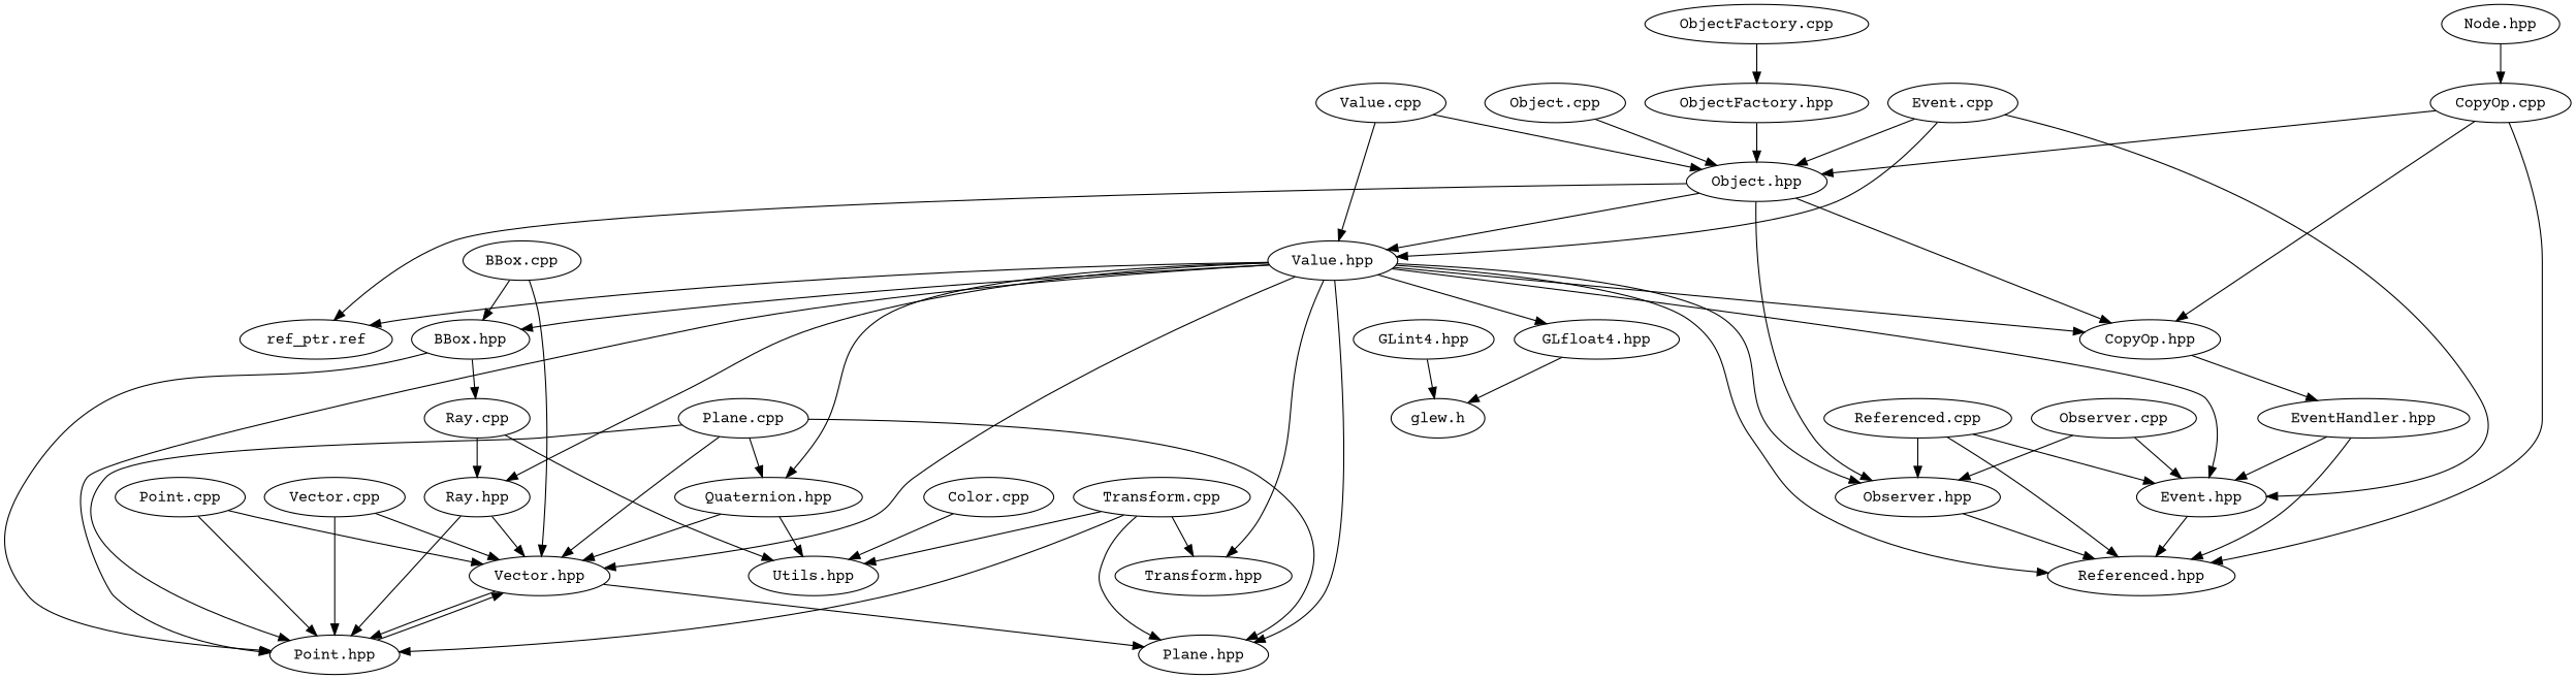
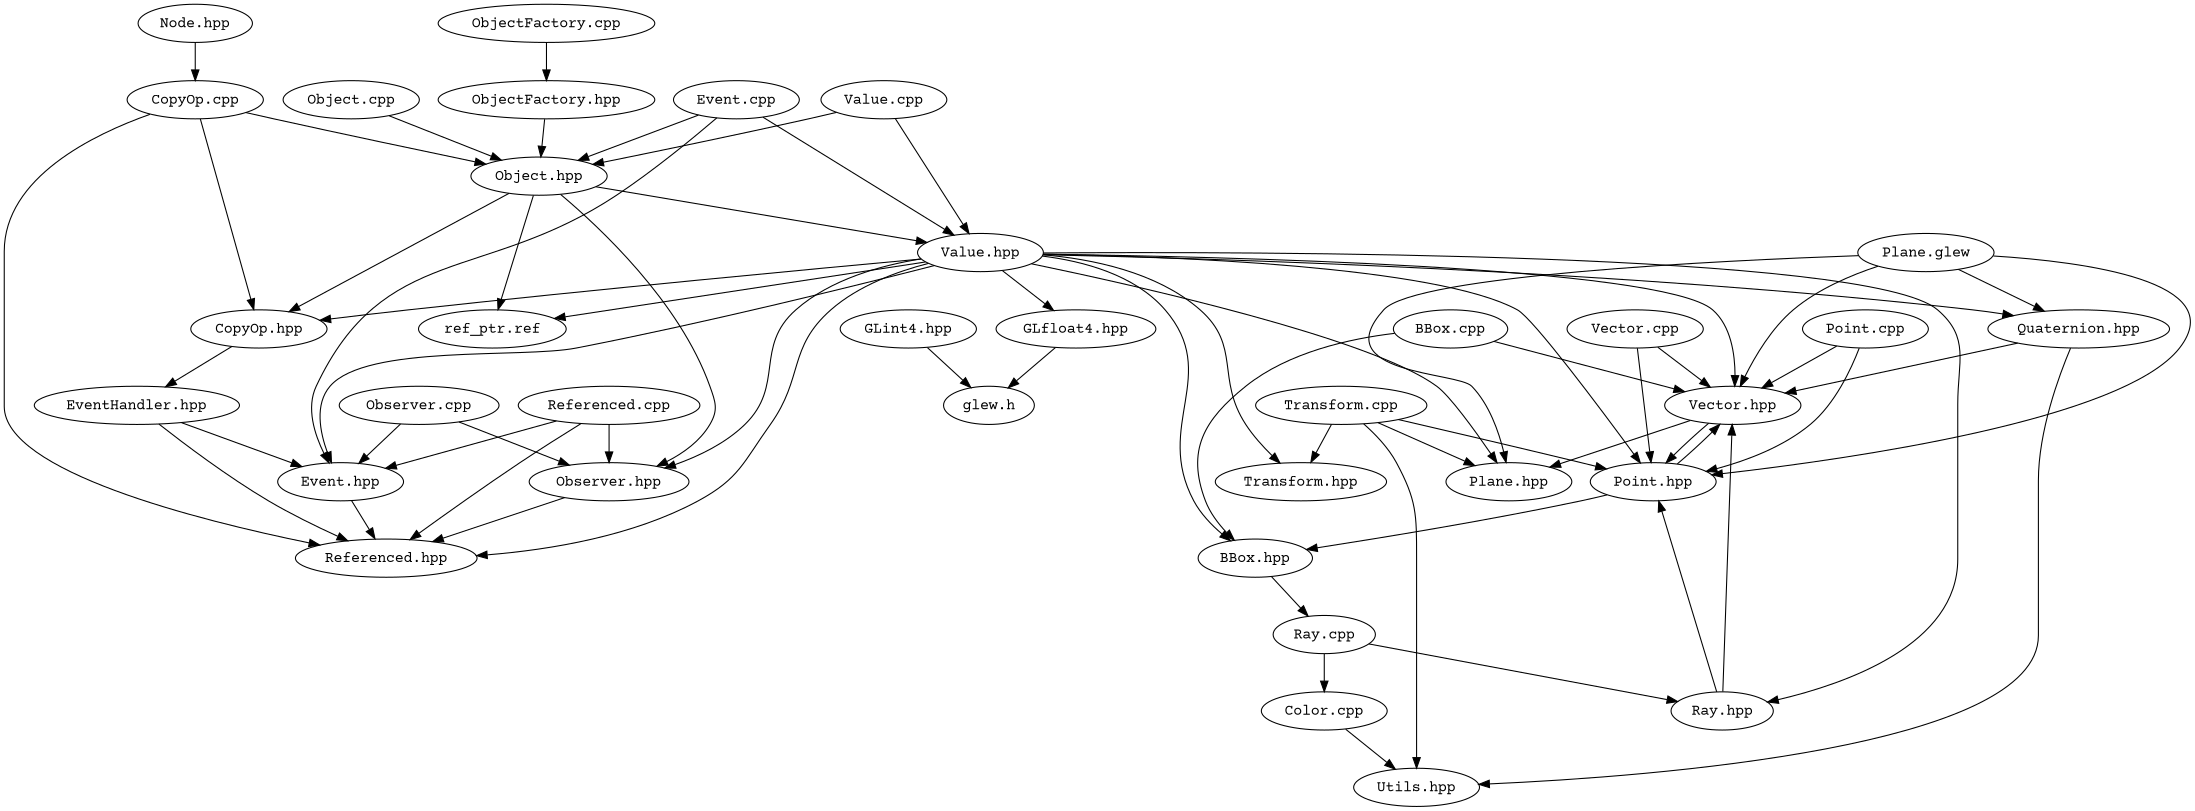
  digraph {
    clusterrank=local
    fontname="Courier Prime"
    fontsize=16
    node [fontname="Courier Prime"]
    edge [fontname="Courier Prime"]
    "Vector.hpp"
    "Plane.hpp"
    "Point.hpp"
    "Transform.cpp"
    "Transform.hpp"
    "Utils.hpp"
    "Value.hpp"
    "Ray.hpp"
    "Event.hpp"
    "Observer.hpp"
    "Referenced.hpp"
    "Quaternion.hpp"
    "CopyOp.hpp"
    "BBox.hpp"
    n15 [label="ref_ptr.ref"]
    "GLfloat4.hpp"
    "GLint4.hpp"
    "glew.h"
    "EventHandler.hpp"
    "Ray.cpp"
    "Vector.cpp"
    "Observer.cpp"
    "Event.cpp"
    "Object.hpp"
    "Point.cpp"
    "Referenced.cpp"
    "ObjectFactory.cpp"
    "ObjectFactory.hpp"
    "CopyOp.cpp"
    "Node.hpp"
    "Color.cpp"
    "Object.cpp"
    "BBox.cpp"
    "Value.cpp"
-   "Plane.cpp"
+   "Plane.cpp" [label="Plane.glew"]
    "Vector.hpp" -> "Plane.hpp"
    "Vector.hpp" -> "Point.hpp"
    "Point.hpp" -> "Vector.hpp"
    "Transform.cpp" -> "Plane.hpp"
    "Transform.cpp" -> "Point.hpp"
    "Transform.cpp" -> "Transform.hpp"
    "Transform.cpp" -> "Utils.hpp"
    "Value.hpp" -> "Vector.hpp"
    "Value.hpp" -> "Plane.hpp"
    "Value.hpp" -> "Point.hpp"
    "Value.hpp" -> "Transform.hpp"
    "Value.hpp" -> "Ray.hpp"
    "Value.hpp" -> "Event.hpp"
    "Value.hpp" -> "Observer.hpp"
    "Value.hpp" -> "Referenced.hpp"
    "Value.hpp" -> "Quaternion.hpp"
    "Value.hpp" -> "CopyOp.hpp"
    "Value.hpp" -> "BBox.hpp"
    "Value.hpp" -> n15
    "Value.hpp" -> "GLfloat4.hpp"
    "Ray.hpp" -> "Vector.hpp"
    "Ray.hpp" -> "Point.hpp"
    "Event.hpp" -> "Referenced.hpp"
    "Observer.hpp" -> "Referenced.hpp"
    "Quaternion.hpp" -> "Vector.hpp"
    "Quaternion.hpp" -> "Utils.hpp"
    "CopyOp.hpp" -> "EventHandler.hpp"
-   "BBox.hpp" -> "Point.hpp"
+   "Point.hpp" -> "BBox.hpp"
    "BBox.hpp" -> "Ray.cpp"
    "GLfloat4.hpp" -> "glew.h"
    "GLint4.hpp" -> "glew.h"
    "EventHandler.hpp" -> "Event.hpp"
    "EventHandler.hpp" -> "Referenced.hpp"
-   "Ray.cpp" -> "Utils.hpp"
+   "Ray.cpp" -> "Color.cpp"
    "Ray.cpp" -> "Ray.hpp"
    "Vector.cpp" -> "Vector.hpp"
    "Vector.cpp" -> "Point.hpp"
    "Observer.cpp" -> "Event.hpp"
    "Observer.cpp" -> "Observer.hpp"
    "Event.cpp" -> "Value.hpp"
    "Event.cpp" -> "Event.hpp"
    "Event.cpp" -> "Object.hpp"
    "Object.hpp" -> "Value.hpp"
    "Object.hpp" -> "Observer.hpp"
    "Object.hpp" -> "CopyOp.hpp"
    "Object.hpp" -> n15
    "Point.cpp" -> "Vector.hpp"
    "Point.cpp" -> "Point.hpp"
    "Referenced.cpp" -> "Event.hpp"
    "Referenced.cpp" -> "Observer.hpp"
    "Referenced.cpp" -> "Referenced.hpp"
    "ObjectFactory.cpp" -> "ObjectFactory.hpp"
    "ObjectFactory.hpp" -> "Object.hpp"
    "CopyOp.cpp" -> "Referenced.hpp"
    "CopyOp.cpp" -> "CopyOp.hpp"
    "CopyOp.cpp" -> "Object.hpp"
    "Node.hpp" -> "CopyOp.cpp"
    "Color.cpp" -> "Utils.hpp"
    "Object.cpp" -> "Object.hpp"
    "BBox.cpp" -> "Vector.hpp"
    "BBox.cpp" -> "BBox.hpp"
    "Value.cpp" -> "Value.hpp"
    "Value.cpp" -> "Object.hpp"
    "Plane.cpp" -> "Vector.hpp"
    "Plane.cpp" -> "Plane.hpp"
    "Plane.cpp" -> "Point.hpp"
    "Plane.cpp" -> "Quaternion.hpp"
  }
